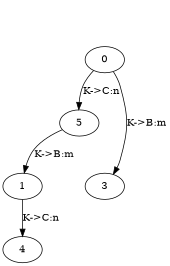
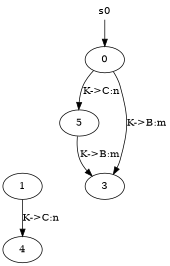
  digraph {
+   s0 [height=0 shape=none width=0]
    0
    n3 [label=5]
    3
    1
    4
+   s0 -> 0
    0 -> n3 [label="K->C:n"]
    0 -> 3 [label="K->B:m"]
-   n3 -> 1 [label="K->B:m"]
+   n3 -> 3 [label="K->B:m"]
    1 -> 4 [label="K->C:n"]
  }
